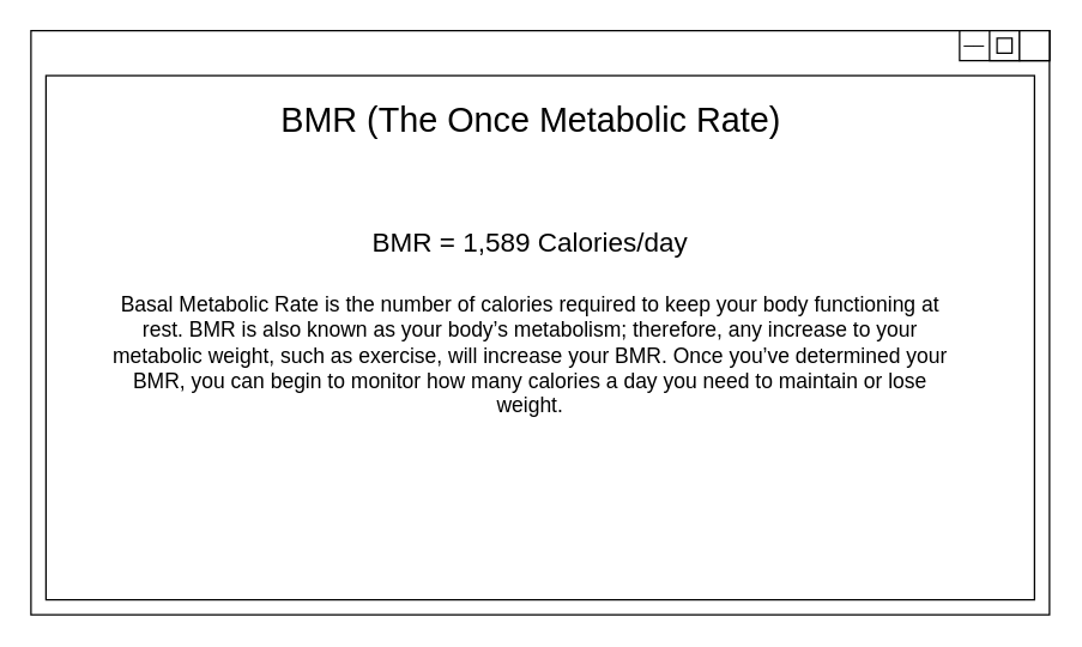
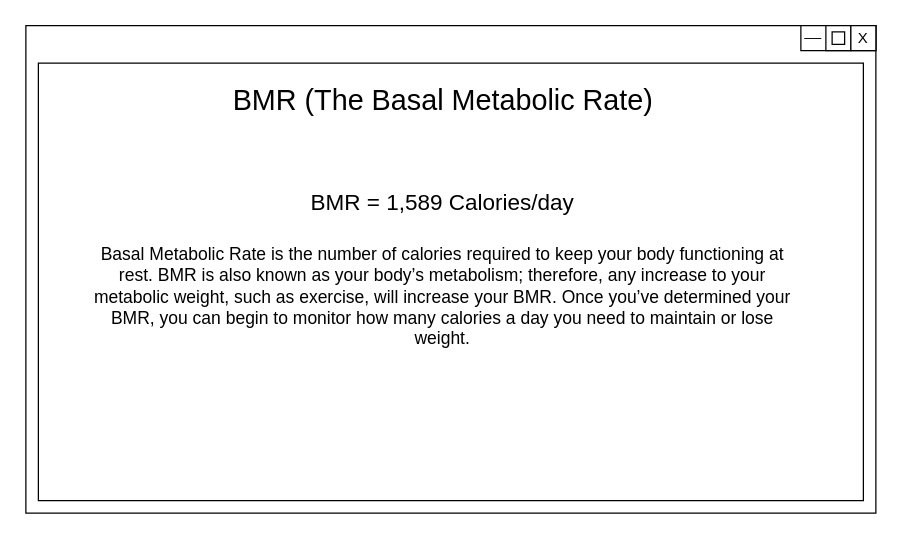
  <mxCell id="0" />
  <mxCell id="1" parent="0" />
  <mxCell id="2" value="" style="rounded=0;whiteSpace=wrap;html=1;" parent="1" vertex="1"><mxGeometry x="20" y="20" width="680" height="390" as="geometry" /></mxCell>
  <mxCell id="3" value="" style="rounded=0;whiteSpace=wrap;html=1;" parent="1" vertex="1"><mxGeometry x="640" y="20" width="60" height="20" as="geometry" /></mxCell>
  <mxCell id="4" value="" style="whiteSpace=wrap;html=1;aspect=fixed;" parent="1" vertex="1"><mxGeometry x="660" y="20" width="20" height="20" as="geometry" /></mxCell>
  <mxCell id="5" value="" style="whiteSpace=wrap;html=1;aspect=fixed;" parent="1" vertex="1"><mxGeometry x="680" y="20" width="20" height="20" as="geometry" /></mxCell>
  <mxCell id="6" value="" style="whiteSpace=wrap;html=1;aspect=fixed;" parent="1" vertex="1"><mxGeometry x="665" y="25" width="10" height="10" as="geometry" /></mxCell>
+ <mxCell id="7" value="X" style="text;html=1;strokeColor=none;fillColor=none;align=center;verticalAlign=middle;whiteSpace=wrap;rounded=0;" parent="1" vertex="1"><mxGeometry x="680" y="20" width="20" height="20" as="geometry" /></mxCell>
  <mxCell id="8" value="__" style="text;html=1;strokeColor=none;fillColor=none;align=center;verticalAlign=middle;whiteSpace=wrap;rounded=0;" parent="1" vertex="1"><mxGeometry x="640" y="20" width="20" height="10" as="geometry" /></mxCell>
  <mxCell id="9" value="" style="rounded=0;whiteSpace=wrap;html=1;" parent="1" vertex="1"><mxGeometry x="30" y="50" width="660" height="350" as="geometry" /></mxCell>
- <mxCell id="10" value="BMR (The Once Metabolic Rate)" style="text;html=1;strokeColor=none;fillColor=none;align=center;verticalAlign=middle;whiteSpace=wrap;rounded=0;fontSize=23;" parent="1" vertex="1"><mxGeometry x="174" y="50" width="360" height="60" as="geometry" /></mxCell>
+ <mxCell id="10" value="BMR (The Basal Metabolic Rate)" style="text;html=1;strokeColor=none;fillColor=none;align=center;verticalAlign=middle;whiteSpace=wrap;rounded=0;fontSize=23;" parent="1" vertex="1"><mxGeometry x="174" y="50" width="360" height="60" as="geometry" /></mxCell>
  <mxCell id="11" value="&lt;div style=&quot;font-size: 18px&quot;&gt;&lt;div&gt;&lt;font style=&quot;font-size: 18px&quot;&gt;BMR = 1,589 Calories/day&lt;/font&gt;&lt;/div&gt;&lt;div&gt;&lt;font style=&quot;font-size: 18px&quot;&gt;&lt;br&gt;&lt;/font&gt;&lt;/div&gt;&lt;/div&gt;&lt;div&gt;&lt;div&gt;&lt;font style=&quot;font-size: 14px&quot;&gt;Basal Metabolic Rate is the number of calories required to keep your body functioning at rest. BMR is also known as your body’s metabolism; therefore, any increase to your metabolic weight, such as exercise, will increase your BMR. Once you’ve determined your BMR, you can begin to monitor how many calories a day you need to maintain or lose weight.&lt;/font&gt;&lt;/div&gt;&lt;/div&gt;" style="text;html=1;strokeColor=none;fillColor=none;align=center;verticalAlign=middle;whiteSpace=wrap;rounded=0;" parent="1" vertex="1"><mxGeometry x="72" y="115" width="563" height="200" as="geometry" /></mxCell>
